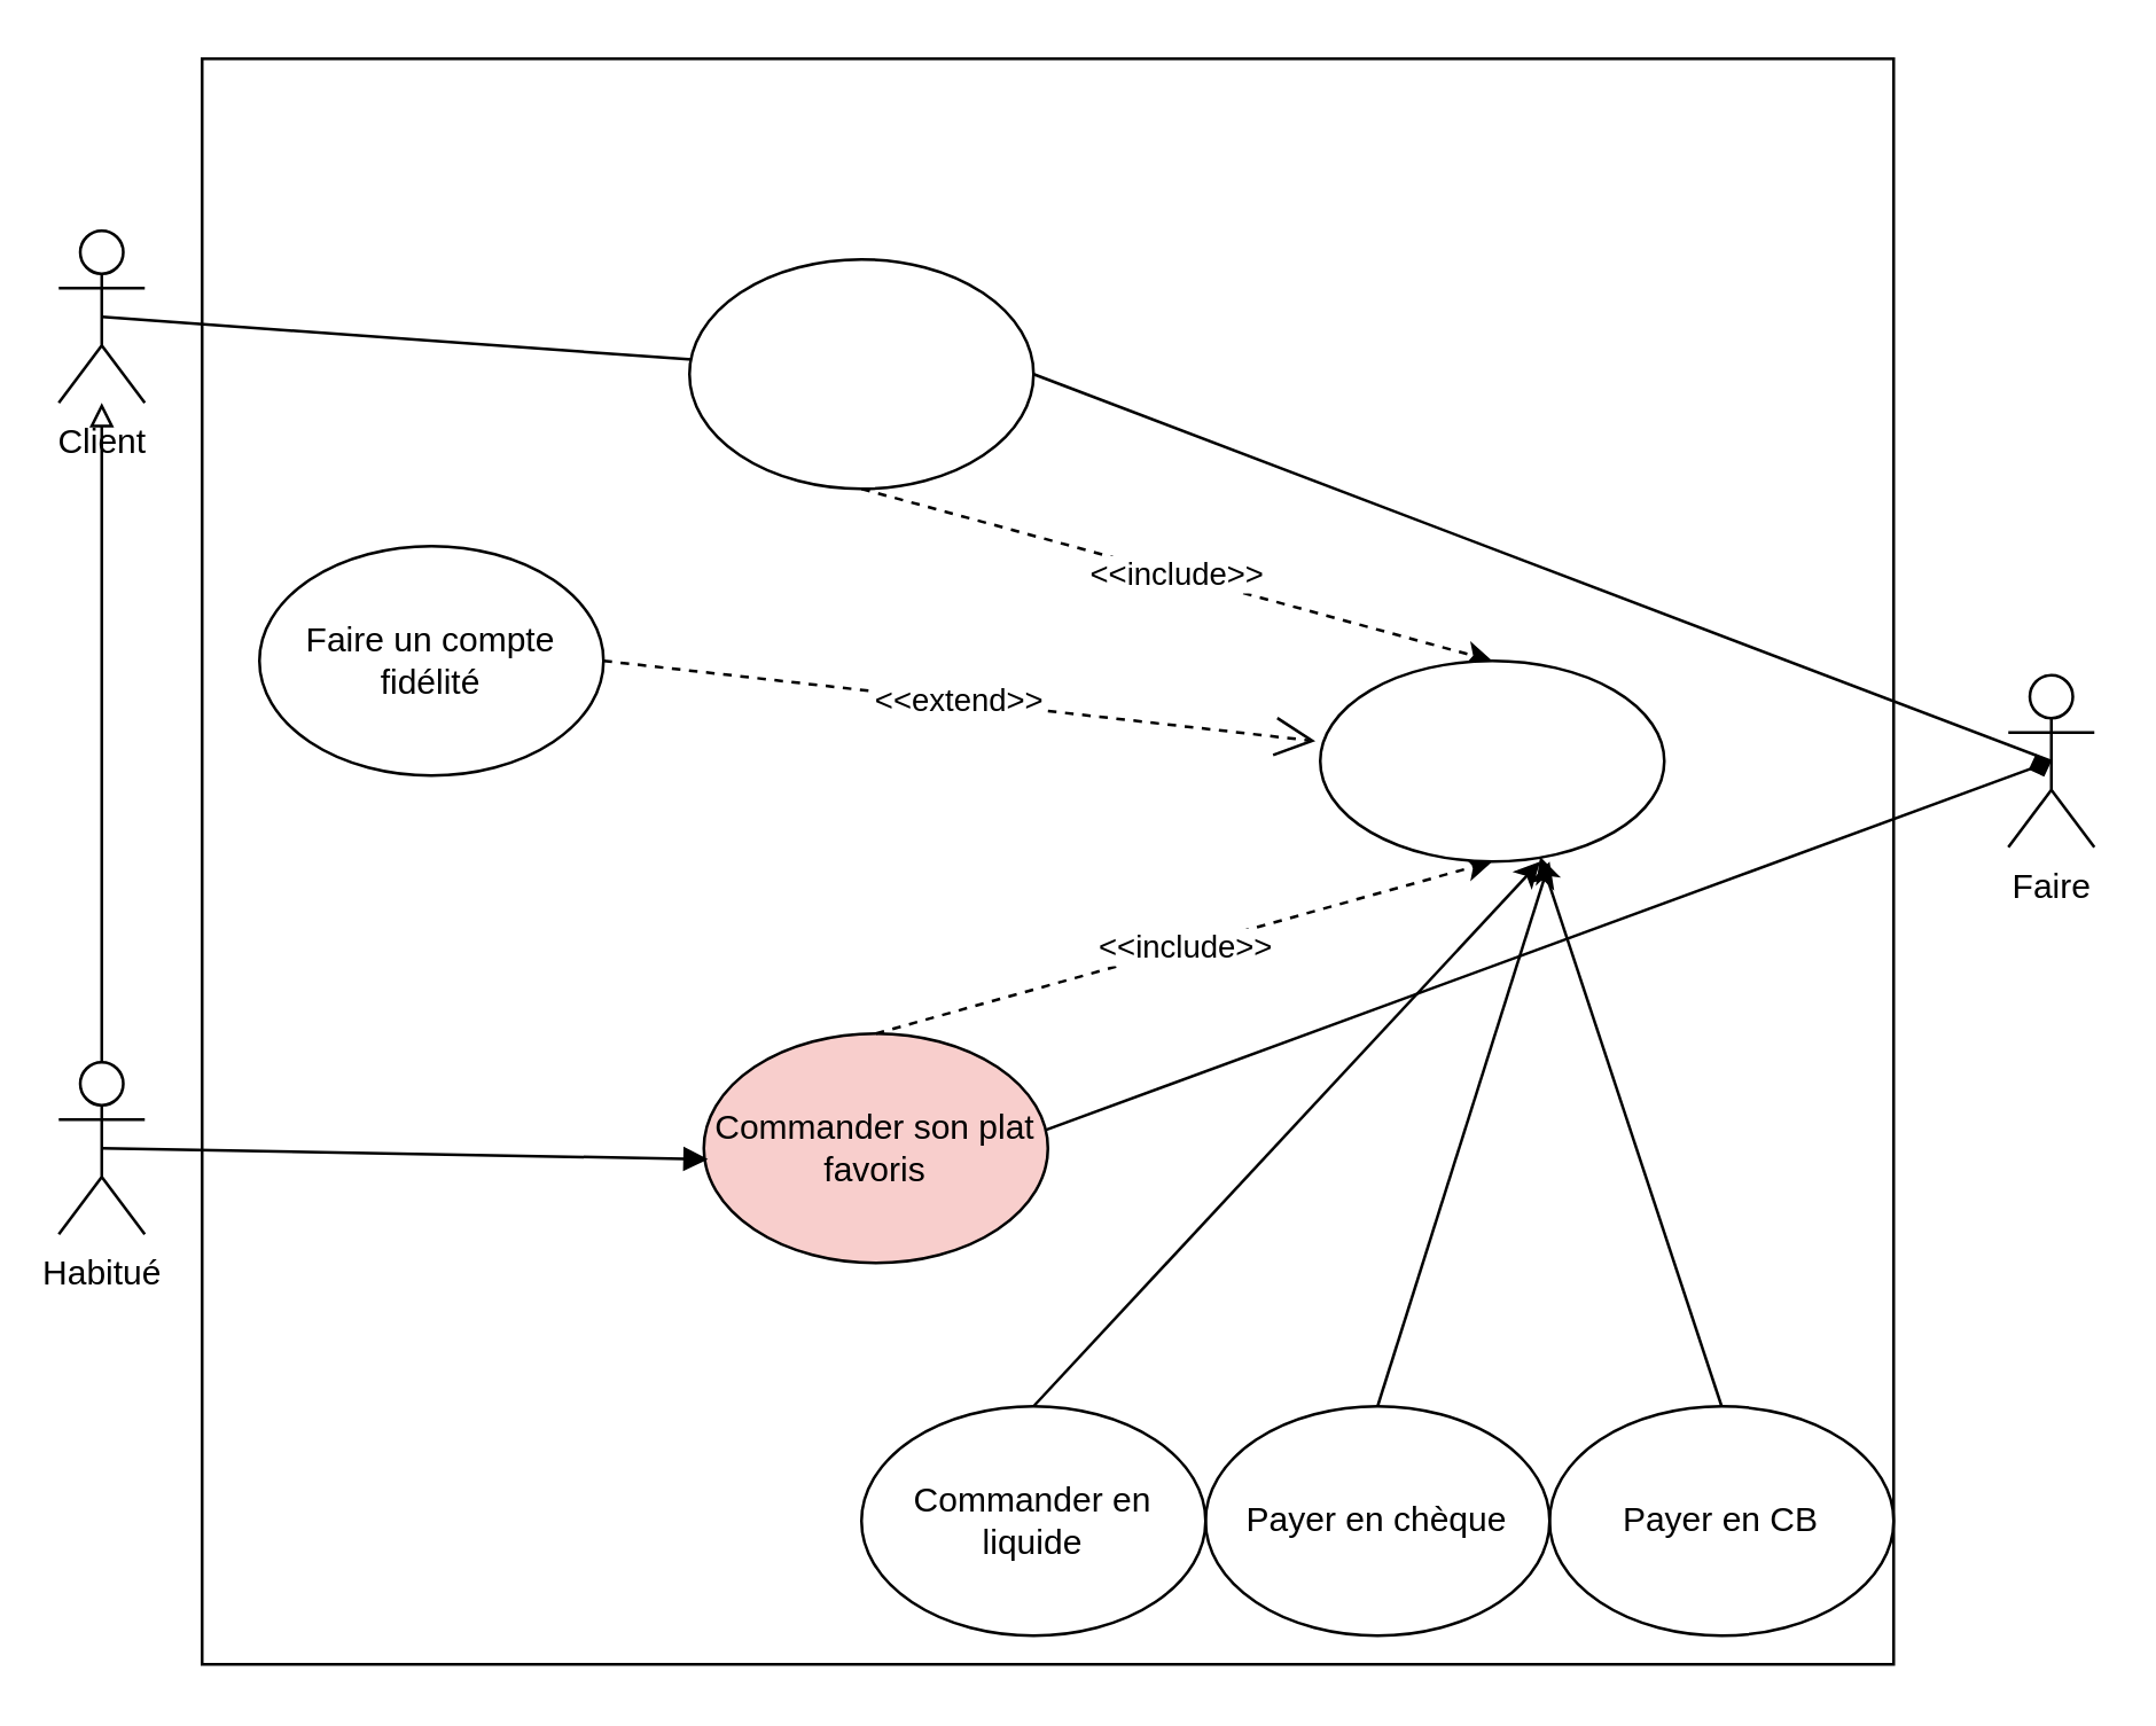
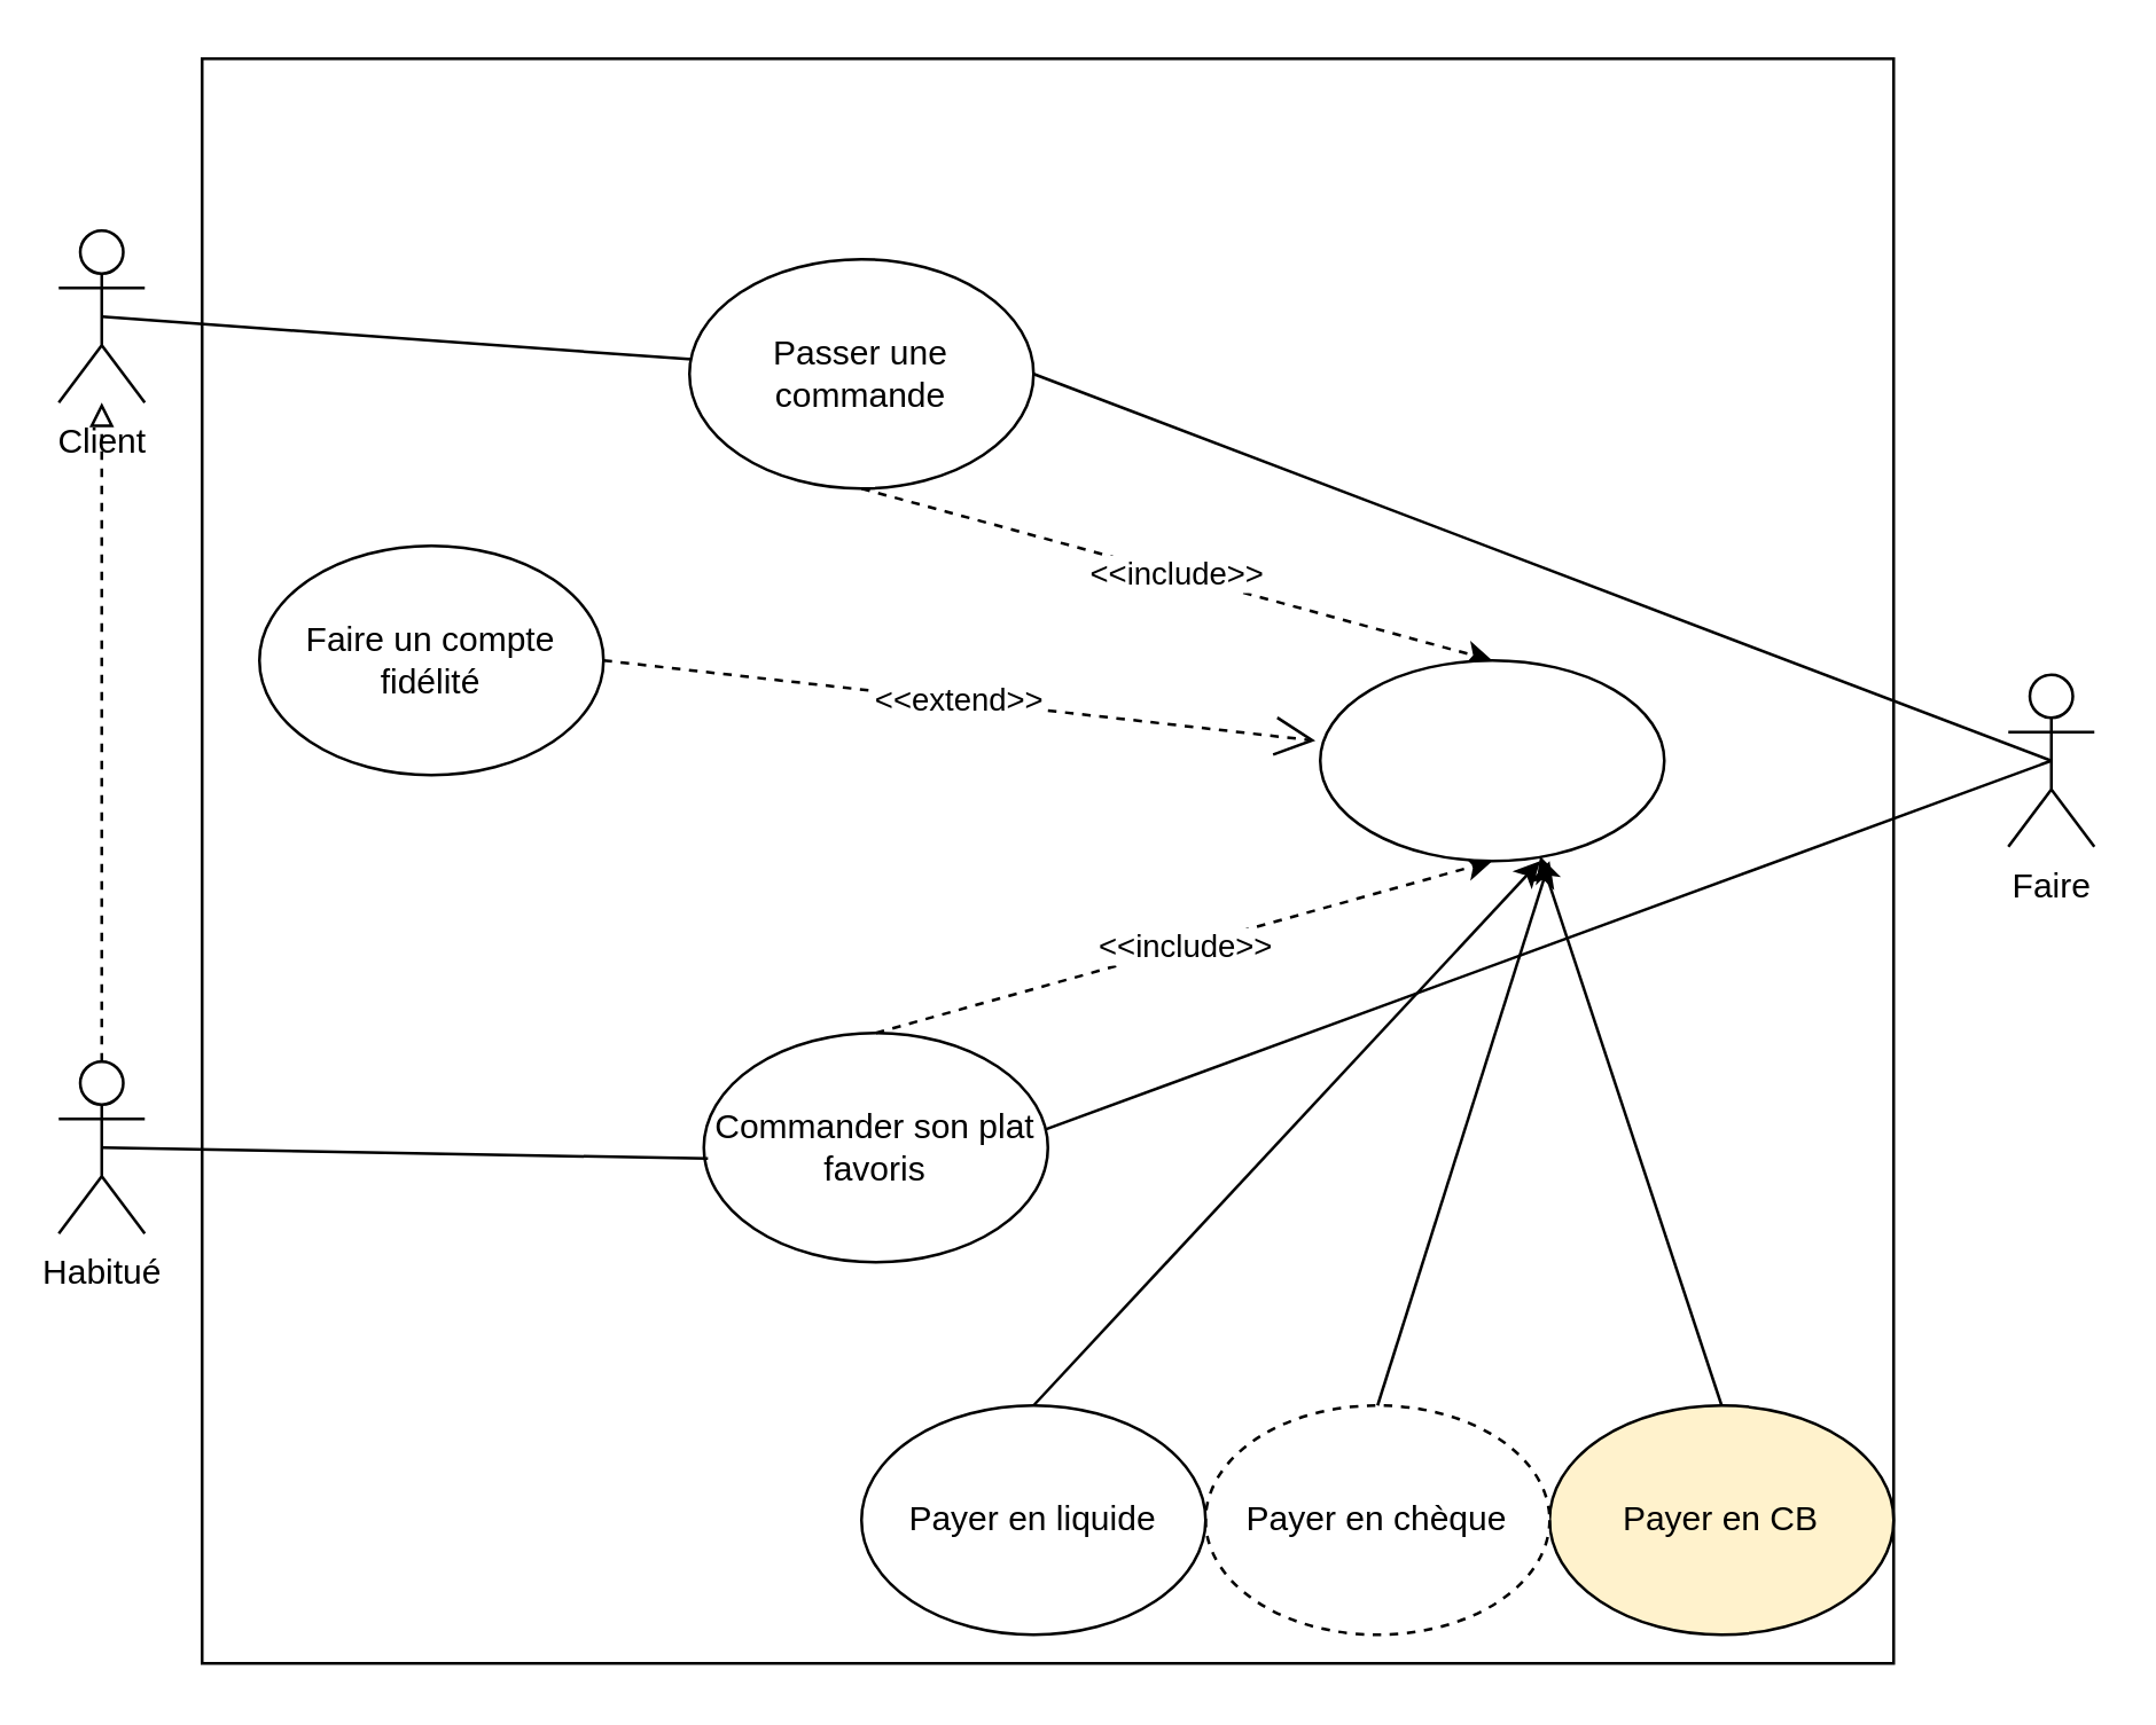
  <mxCell id="0" />
  <mxCell id="1" parent="0" />
  <mxCell id="2" value="" style="rounded=0;whiteSpace=wrap;html=1;" vertex="1" parent="1"><mxGeometry x="70" y="20" width="590" height="560" as="geometry" /></mxCell>
  <mxCell id="3" value="Client" style="shape=umlActor;verticalLabelPosition=bottom;verticalAlign=top;html=1;outlineConnect=0;" vertex="1" parent="1"><mxGeometry x="20" y="80" width="30" height="60" as="geometry" /></mxCell>
  <mxCell id="4" value="Faire" style="shape=umlActor;verticalLabelPosition=bottom;verticalAlign=top;html=1;outlineConnect=0;" vertex="1" parent="1"><mxGeometry x="700" y="235" width="30" height="60" as="geometry" /></mxCell>
  <mxCell id="5" value="" style="endArrow=none;html=1;rounded=0;entryX=0.02;entryY=0.438;entryDx=0;entryDy=0;entryPerimeter=0;exitX=0.5;exitY=0.5;exitDx=0;exitDy=0;exitPerimeter=0;" edge="1" parent="1" source="3" target="17"><mxGeometry width="50" height="50" relative="1" as="geometry"><mxPoint x="230" y="250" as="sourcePoint" /><mxPoint x="280" y="200" as="targetPoint" /></mxGeometry></mxCell>
  <mxCell id="6" value="" style="endArrow=none;html=1;rounded=0;exitX=1;exitY=0.5;exitDx=0;exitDy=0;entryX=0.5;entryY=0.5;entryDx=0;entryDy=0;entryPerimeter=0;" edge="1" parent="1" source="17" target="4"><mxGeometry width="50" height="50" relative="1" as="geometry"><mxPoint x="230" y="250" as="sourcePoint" /><mxPoint x="280" y="200" as="targetPoint" /></mxGeometry></mxCell>
  <mxCell id="7" value="Habitué" style="shape=umlActor;verticalLabelPosition=bottom;verticalAlign=top;html=1;outlineConnect=0;" vertex="1" parent="1"><mxGeometry x="20" y="370" width="30" height="60" as="geometry" /></mxCell>
- <mxCell id="8" value="Commander son plat favoris" style="ellipse;whiteSpace=wrap;html=1;fillColor=#f8cecc;" vertex="1" parent="1"><mxGeometry x="245" y="360" width="120" height="80" as="geometry" /></mxCell>
- <mxCell id="9" value="" style="endArrow=block;html=1;rounded=0;entryX=0.012;entryY=0.548;entryDx=0;entryDy=0;entryPerimeter=0;exitX=0.5;exitY=0.5;exitDx=0;exitDy=0;exitPerimeter=0;" edge="1" parent="1" source="7" target="8"><mxGeometry width="50" height="50" relative="1" as="geometry"><mxPoint x="108" y="302.5" as="sourcePoint" /><mxPoint x="175" y="297.5" as="targetPoint" /></mxGeometry></mxCell>
- <mxCell id="10" value="" style="endArrow=diamond;html=1;rounded=0;exitX=0.993;exitY=0.421;exitDx=0;exitDy=0;entryX=0.5;entryY=0.5;entryDx=0;entryDy=0;entryPerimeter=0;exitPerimeter=0;" edge="1" parent="1" source="8" target="4"><mxGeometry width="50" height="50" relative="1" as="geometry"><mxPoint x="296" y="299.8" as="sourcePoint" /><mxPoint x="391" y="299.8" as="targetPoint" /></mxGeometry></mxCell>
- <mxCell id="11" value="" style="endArrow=block;html=1;rounded=0;endFill=0;" edge="1" parent="1" source="7" target="3"><mxGeometry width="50" height="50" relative="1" as="geometry"><mxPoint x="115" y="330" as="sourcePoint" /><mxPoint x="110" y="260" as="targetPoint" /></mxGeometry></mxCell>
+ <mxCell id="8" value="Commander son plat favoris" style="ellipse;whiteSpace=wrap;html=1;" vertex="1" parent="1"><mxGeometry x="245" y="360" width="120" height="80" as="geometry" /></mxCell>
+ <mxCell id="9" value="" style="endArrow=none;html=1;rounded=0;entryX=0.012;entryY=0.548;entryDx=0;entryDy=0;entryPerimeter=0;exitX=0.5;exitY=0.5;exitDx=0;exitDy=0;exitPerimeter=0;" edge="1" parent="1" source="7" target="8"><mxGeometry width="50" height="50" relative="1" as="geometry"><mxPoint x="108" y="302.5" as="sourcePoint" /><mxPoint x="175" y="297.5" as="targetPoint" /></mxGeometry></mxCell>
+ <mxCell id="10" value="" style="endArrow=none;html=1;rounded=0;exitX=0.993;exitY=0.421;exitDx=0;exitDy=0;entryX=0.5;entryY=0.5;entryDx=0;entryDy=0;entryPerimeter=0;exitPerimeter=0;" edge="1" parent="1" source="8" target="4"><mxGeometry width="50" height="50" relative="1" as="geometry"><mxPoint x="296" y="299.8" as="sourcePoint" /><mxPoint x="391" y="299.8" as="targetPoint" /></mxGeometry></mxCell>
+ <mxCell id="11" value="" style="endArrow=block;html=1;rounded=0;endFill=0;dashed=1;" edge="1" parent="1" source="7" target="3"><mxGeometry width="50" height="50" relative="1" as="geometry"><mxPoint x="115" y="330" as="sourcePoint" /><mxPoint x="110" y="260" as="targetPoint" /></mxGeometry></mxCell>
  <mxCell id="12" value="" style="endArrow=classic;html=1;rounded=0;exitX=0.5;exitY=1;exitDx=0;exitDy=0;entryX=0.5;entryY=0;entryDx=0;entryDy=0;dashed=1;" edge="1" parent="1" source="17" target="22"><mxGeometry relative="1" as="geometry"><mxPoint x="240" y="230" as="sourcePoint" /><mxPoint x="340" y="230" as="targetPoint" /></mxGeometry></mxCell>
  <mxCell id="13" value="&amp;lt;&amp;lt;include&amp;gt;&amp;gt;" style="edgeLabel;resizable=0;html=1;align=center;verticalAlign=middle;" connectable="0" vertex="1" parent="12"><mxGeometry relative="1" as="geometry" /></mxCell>
  <mxCell id="14" value="" style="endArrow=classic;html=1;rounded=0;exitX=0.5;exitY=0;exitDx=0;exitDy=0;entryX=0.5;entryY=1;entryDx=0;entryDy=0;dashed=1;" edge="1" parent="1" source="8" target="22"><mxGeometry relative="1" as="geometry"><mxPoint x="240" y="230" as="sourcePoint" /><mxPoint x="340" y="230" as="targetPoint" /></mxGeometry></mxCell>
  <mxCell id="15" value="&amp;lt;&amp;lt;include&amp;gt;&amp;gt;" style="edgeLabel;resizable=0;html=1;align=center;verticalAlign=middle;" connectable="0" vertex="1" parent="14"><mxGeometry relative="1" as="geometry" /></mxCell>
  <mxCell id="16" value="" style="group" vertex="1" connectable="0" parent="1"><mxGeometry x="240" y="90" width="120" height="80" as="geometry" /></mxCell>
  <mxCell id="17" value="" style="ellipse;whiteSpace=wrap;html=1;" vertex="1" parent="16"><mxGeometry width="120" height="80" as="geometry" /></mxCell>
+ <mxCell id="18" value="Passer une commande" style="text;html=1;strokeColor=none;fillColor=none;align=center;verticalAlign=middle;whiteSpace=wrap;rounded=0;" vertex="1" parent="16"><mxGeometry x="25" y="25" width="70" height="30" as="geometry" /></mxCell>
  <mxCell id="19" value="Faire un compte fidélité" style="ellipse;whiteSpace=wrap;html=1;" vertex="1" parent="1"><mxGeometry x="90" y="190" width="120" height="80" as="geometry" /></mxCell>
  <mxCell id="20" value="&amp;lt;&amp;lt;extend&amp;gt;&amp;gt;" style="endArrow=open;endSize=12;dashed=1;html=1;rounded=0;exitX=1;exitY=0.5;exitDx=0;exitDy=0;entryX=-0.014;entryY=0.4;entryDx=0;entryDy=0;entryPerimeter=0;" edge="1" parent="1" source="19" target="22"><mxGeometry width="160" relative="1" as="geometry"><mxPoint x="210" y="230" as="sourcePoint" /><mxPoint x="370" y="230" as="targetPoint" /></mxGeometry></mxCell>
  <mxCell id="21" value="" style="group" vertex="1" connectable="0" parent="1"><mxGeometry x="460" y="230" width="120" height="70" as="geometry" /></mxCell>
  <mxCell id="22" value="" style="ellipse;whiteSpace=wrap;html=1;" vertex="1" parent="21"><mxGeometry width="120" height="70" as="geometry" /></mxCell>
- <mxCell id="23" value="Payer en CB" style="ellipse;whiteSpace=wrap;html=1;" vertex="1" parent="1"><mxGeometry x="540" y="490" width="120" height="80" as="geometry" /></mxCell>
- <mxCell id="24" value="Payer en chèque" style="ellipse;whiteSpace=wrap;html=1;" vertex="1" parent="1"><mxGeometry x="420" y="490" width="120" height="80" as="geometry" /></mxCell>
- <mxCell id="25" value="Commander en liquide" style="ellipse;whiteSpace=wrap;html=1;" vertex="1" parent="1"><mxGeometry x="300" y="490" width="120" height="80" as="geometry" /></mxCell>
+ <mxCell id="23" value="Payer en CB" style="ellipse;whiteSpace=wrap;html=1;fillColor=#fff2cc;" vertex="1" parent="1"><mxGeometry x="540" y="490" width="120" height="80" as="geometry" /></mxCell>
+ <mxCell id="24" value="Payer en chèque" style="ellipse;whiteSpace=wrap;html=1;dashed=1;" vertex="1" parent="1"><mxGeometry x="420" y="490" width="120" height="80" as="geometry" /></mxCell>
+ <mxCell id="25" value="Payer en liquide" style="ellipse;whiteSpace=wrap;html=1;" vertex="1" parent="1"><mxGeometry x="300" y="490" width="120" height="80" as="geometry" /></mxCell>
  <mxCell id="26" value="" style="endArrow=classic;html=1;rounded=0;exitX=0.5;exitY=0;exitDx=0;exitDy=0;entryX=0.639;entryY=1;entryDx=0;entryDy=0;entryPerimeter=0;startArrow=none;startFill=0;endFill=1;" edge="1" parent="1" source="25" target="22"><mxGeometry width="50" height="50" relative="1" as="geometry"><mxPoint x="300" y="310" as="sourcePoint" /><mxPoint x="350" y="260" as="targetPoint" /></mxGeometry></mxCell>
  <mxCell id="27" value="" style="endArrow=classic;html=1;rounded=0;exitX=0.5;exitY=0;exitDx=0;exitDy=0;startArrow=none;startFill=0;endFill=1;" edge="1" parent="1" source="24"><mxGeometry width="50" height="50" relative="1" as="geometry"><mxPoint x="370" y="500" as="sourcePoint" /><mxPoint x="540" y="300" as="targetPoint" /></mxGeometry></mxCell>
  <mxCell id="28" value="" style="endArrow=classic;html=1;rounded=0;exitX=0.5;exitY=0;exitDx=0;exitDy=0;startArrow=none;startFill=0;endFill=1;entryX=0.639;entryY=0.976;entryDx=0;entryDy=0;entryPerimeter=0;" edge="1" parent="1" source="23" target="22"><mxGeometry width="50" height="50" relative="1" as="geometry"><mxPoint x="380" y="510" as="sourcePoint" /><mxPoint x="540" y="310" as="targetPoint" /></mxGeometry></mxCell>
